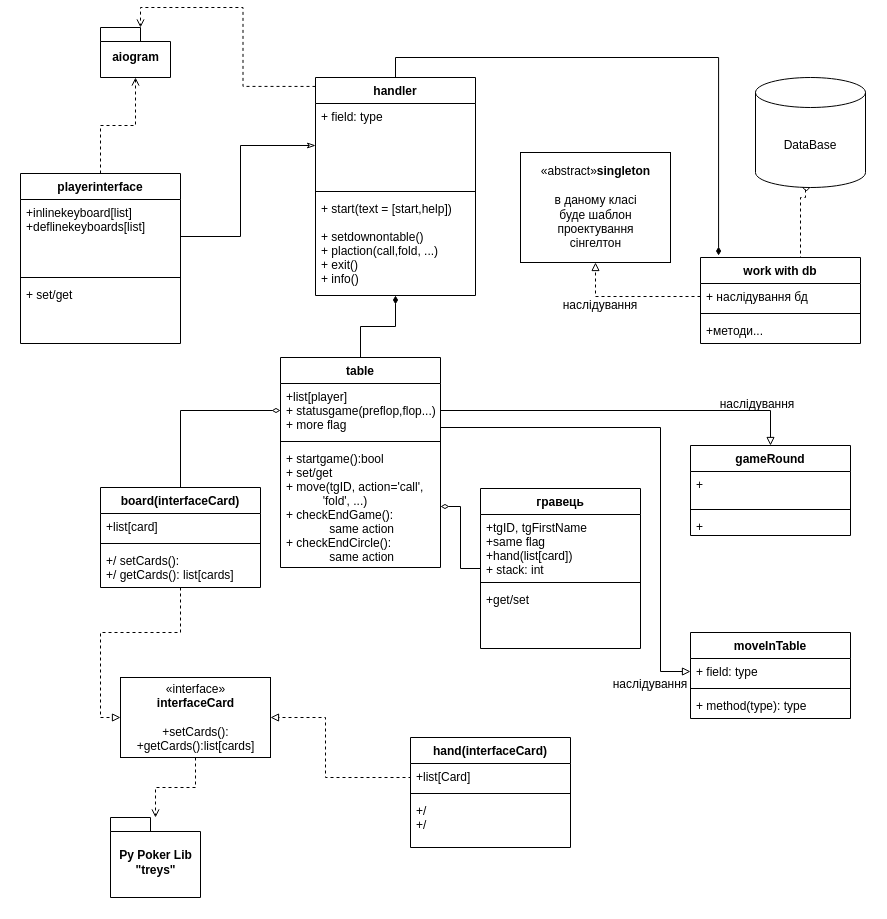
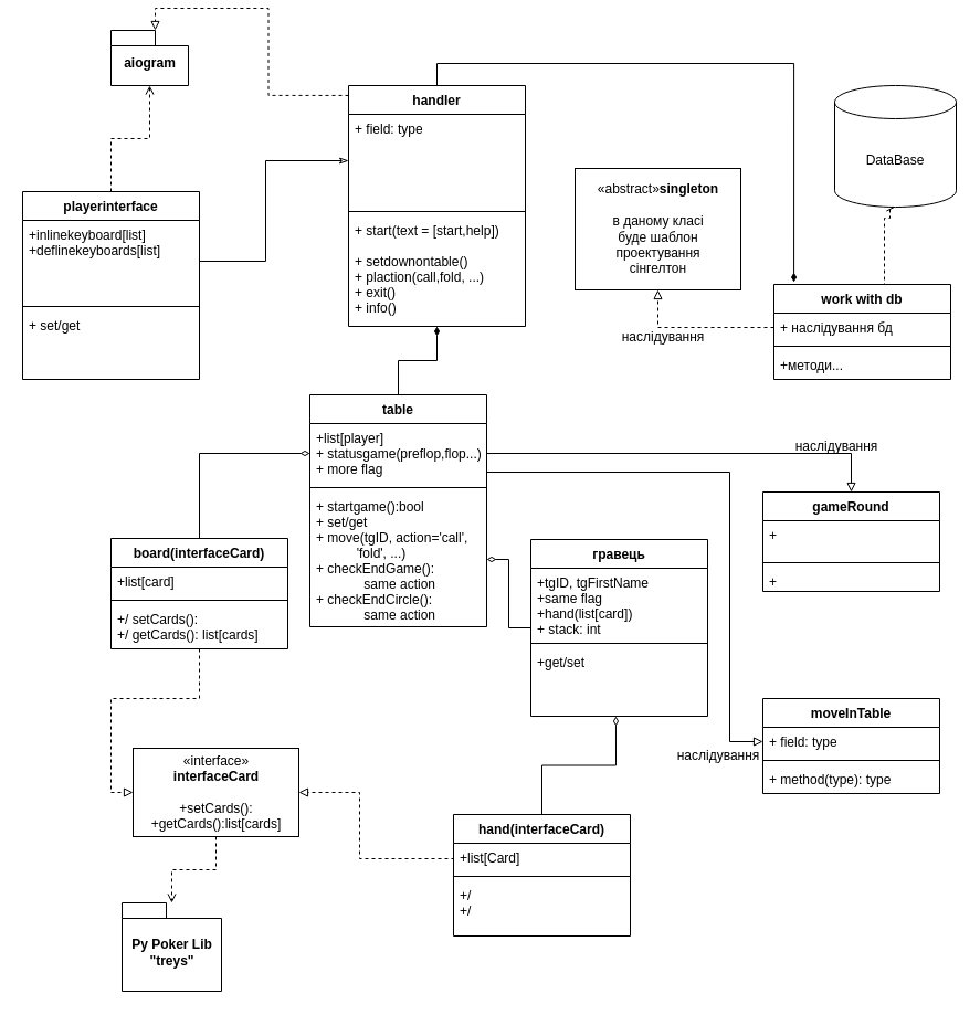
  <mxCell id="0" />
  <mxCell id="1" parent="0" />
  <mxCell id="2" style="edgeStyle=orthogonalEdgeStyle;rounded=0;orthogonalLoop=1;jettySize=auto;html=1;entryX=0;entryY=0.5;entryDx=0;entryDy=0;dashed=1;endArrow=block;endFill=0;" parent="1" source="4" target="24" edge="1"><mxGeometry relative="1" as="geometry" /></mxCell>
  <mxCell id="3" style="edgeStyle=orthogonalEdgeStyle;rounded=0;orthogonalLoop=1;jettySize=auto;html=1;entryX=0;entryY=0.5;entryDx=0;entryDy=0;endArrow=diamondThin;endFill=0;" edge="1" parent="1" source="4" target="39"><mxGeometry relative="1" as="geometry" /></mxCell>
  <mxCell id="4" value="board(interfaceCard)" style="swimlane;fontStyle=1;align=center;verticalAlign=top;childLayout=stackLayout;horizontal=1;startSize=26;horizontalStack=0;resizeParent=1;resizeParentMax=0;resizeLast=0;collapsible=1;marginBottom=0;fontColor=#000000;" parent="1" vertex="1"><mxGeometry x="100" y="480" width="160" height="100" as="geometry" /></mxCell>
  <mxCell id="5" value="+list[card]" style="text;strokeColor=none;fillColor=none;align=left;verticalAlign=top;spacingLeft=4;spacingRight=4;overflow=hidden;rotatable=0;points=[[0,0.5],[1,0.5]];portConstraint=eastwest;" parent="4" vertex="1"><mxGeometry y="26" width="160" height="26" as="geometry" /></mxCell>
  <mxCell id="6" value="" style="line;strokeWidth=1;fillColor=none;align=left;verticalAlign=middle;spacingTop=-1;spacingLeft=3;spacingRight=3;rotatable=0;labelPosition=right;points=[];portConstraint=eastwest;" parent="4" vertex="1"><mxGeometry y="52" width="160" height="8" as="geometry" /></mxCell>
  <mxCell id="7" value="+/ setCards():&#10;+/ getCards(): list[cards]&#10;" style="text;strokeColor=none;fillColor=none;align=left;verticalAlign=top;spacingLeft=4;spacingRight=4;overflow=hidden;rotatable=0;points=[[0,0.5],[1,0.5]];portConstraint=eastwest;" parent="4" vertex="1"><mxGeometry y="60" width="160" height="40" as="geometry" /></mxCell>
- <mxCell id="8" style="edgeStyle=orthogonalEdgeStyle;rounded=0;orthogonalLoop=1;jettySize=auto;html=1;entryX=0.5;entryY=1;entryDx=0;entryDy=0;entryPerimeter=0;exitX=0.5;exitY=0;exitDx=0;exitDy=0;dashed=1;endArrow=diamond;endFill=0;" parent="1" source="10" target="9" edge="1"><mxGeometry relative="1" as="geometry"><Array as="points"><mxPoint x="800" y="250" /><mxPoint x="800" y="190" /><mxPoint x="805" y="190" /></Array></mxGeometry></mxCell>
+ <mxCell id="8" style="edgeStyle=orthogonalEdgeStyle;rounded=0;orthogonalLoop=1;jettySize=auto;html=1;entryX=0.5;entryY=1;entryDx=0;entryDy=0;entryPerimeter=0;exitX=0.5;exitY=0;exitDx=0;exitDy=0;dashed=1;endArrow=open;endFill=0;" parent="1" source="10" target="9" edge="1"><mxGeometry relative="1" as="geometry"><Array as="points"><mxPoint x="800" y="250" /><mxPoint x="800" y="190" /><mxPoint x="805" y="190" /></Array></mxGeometry></mxCell>
  <mxCell id="9" value="DataBase" style="shape=cylinder3;whiteSpace=wrap;html=1;boundedLbl=1;backgroundOutline=1;size=15;fontColor=#000000;align=center;" parent="1" vertex="1"><mxGeometry x="755" y="70" width="110" height="110" as="geometry" /></mxCell>
  <mxCell id="10" value="work with db" style="swimlane;fontStyle=1;align=center;verticalAlign=top;childLayout=stackLayout;horizontal=1;startSize=26;horizontalStack=0;resizeParent=1;resizeParentMax=0;resizeLast=0;collapsible=1;marginBottom=0;" parent="1" vertex="1"><mxGeometry x="700" y="250" width="160" height="86" as="geometry" /></mxCell>
  <mxCell id="11" value="+ наслідування бд" style="text;strokeColor=none;fillColor=none;align=left;verticalAlign=top;spacingLeft=4;spacingRight=4;overflow=hidden;rotatable=0;points=[[0,0.5],[1,0.5]];portConstraint=eastwest;" parent="10" vertex="1"><mxGeometry y="26" width="160" height="26" as="geometry" /></mxCell>
  <mxCell id="12" value="" style="line;strokeWidth=1;fillColor=none;align=left;verticalAlign=middle;spacingTop=-1;spacingLeft=3;spacingRight=3;rotatable=0;labelPosition=right;points=[];portConstraint=eastwest;" parent="10" vertex="1"><mxGeometry y="52" width="160" height="8" as="geometry" /></mxCell>
  <mxCell id="13" value="+методи..." style="text;strokeColor=none;fillColor=none;align=left;verticalAlign=top;spacingLeft=4;spacingRight=4;overflow=hidden;rotatable=0;points=[[0,0.5],[1,0.5]];portConstraint=eastwest;" parent="10" vertex="1"><mxGeometry y="60" width="160" height="26" as="geometry" /></mxCell>
  <mxCell id="14" style="edgeStyle=orthogonalEdgeStyle;rounded=0;orthogonalLoop=1;jettySize=auto;html=1;exitX=0.5;exitY=0;exitDx=0;exitDy=0;entryX=0.113;entryY=-0.023;entryDx=0;entryDy=0;entryPerimeter=0;endArrow=diamondThin;endFill=1;" parent="1" source="16" target="10" edge="1"><mxGeometry relative="1" as="geometry"><mxPoint x="305" y="50" as="sourcePoint" /><Array as="points"><mxPoint x="395" y="50" /><mxPoint x="718" y="50" /></Array><mxPoint x="720" y="210" as="targetPoint" /></mxGeometry></mxCell>
  <mxCell id="15" value="«abstract»&lt;b&gt;singleton&lt;/b&gt;&lt;div&gt;&lt;br&gt;&lt;div&gt;в даному класі &lt;br&gt;&lt;/div&gt;&lt;div&gt;буде шаблон &lt;br&gt;&lt;/div&gt;&lt;div&gt;проектування &lt;br&gt;&lt;/div&gt;&lt;div&gt;сінгелтон&lt;br&gt;&lt;/div&gt;&lt;/div&gt;" style="html=1;" parent="1" vertex="1"><mxGeometry x="520" y="145" width="150" height="110" as="geometry" /></mxCell>
  <mxCell id="16" value="handler" style="swimlane;fontStyle=1;align=center;verticalAlign=top;childLayout=stackLayout;horizontal=1;startSize=26;horizontalStack=0;resizeParent=1;resizeParentMax=0;resizeLast=0;collapsible=1;marginBottom=0;" parent="1" vertex="1"><mxGeometry x="315" y="70" width="160" height="218" as="geometry" /></mxCell>
  <mxCell id="17" value="+ field: type" style="text;strokeColor=none;fillColor=none;align=left;verticalAlign=top;spacingLeft=4;spacingRight=4;overflow=hidden;rotatable=0;points=[[0,0.5],[1,0.5]];portConstraint=eastwest;" parent="16" vertex="1"><mxGeometry y="26" width="160" height="84" as="geometry" /></mxCell>
  <mxCell id="18" value="" style="line;strokeWidth=1;fillColor=none;align=left;verticalAlign=middle;spacingTop=-1;spacingLeft=3;spacingRight=3;rotatable=0;labelPosition=right;points=[];portConstraint=eastwest;" parent="16" vertex="1"><mxGeometry y="110" width="160" height="8" as="geometry" /></mxCell>
  <mxCell id="19" value="+ start(text = [start,help])&#10;&#10;+ setdownontable()&#10;+ plaction(call,fold, ...)&#10;+ exit()&#10;+ info()&#10;" style="text;strokeColor=none;fillColor=none;align=left;verticalAlign=top;spacingLeft=4;spacingRight=4;overflow=hidden;rotatable=0;points=[[0,0.5],[1,0.5]];portConstraint=eastwest;" parent="16" vertex="1"><mxGeometry y="118" width="160" height="100" as="geometry" /></mxCell>
  <mxCell id="20" style="edgeStyle=orthogonalEdgeStyle;rounded=0;orthogonalLoop=1;jettySize=auto;html=1;entryX=0.5;entryY=1;entryDx=0;entryDy=0;endArrow=diamondThin;endFill=1;exitX=0.5;exitY=0;exitDx=0;exitDy=0;" parent="1" source="38" target="16" edge="1"><mxGeometry relative="1" as="geometry"><mxPoint x="375" y="230" as="sourcePoint" /></mxGeometry></mxCell>
  <mxCell id="21" style="edgeStyle=orthogonalEdgeStyle;rounded=0;orthogonalLoop=1;jettySize=auto;html=1;entryX=1;entryY=0.5;entryDx=0;entryDy=0;exitX=0;exitY=0.5;exitDx=0;exitDy=0;dashed=1;endArrow=block;endFill=0;" parent="1" source="27" target="24" edge="1"><mxGeometry relative="1" as="geometry"><mxPoint x="420" y="790" as="sourcePoint" /><mxPoint x="220" y="790" as="targetPoint" /><Array as="points"><mxPoint x="410" y="770" /><mxPoint x="325" y="770" /><mxPoint x="325" y="710" /></Array></mxGeometry></mxCell>
  <mxCell id="22" style="edgeStyle=orthogonalEdgeStyle;rounded=0;orthogonalLoop=1;jettySize=auto;html=1;dashed=1;endArrow=open;endFill=0;exitX=0.5;exitY=1;exitDx=0;exitDy=0;" parent="1" source="24" target="23" edge="1"><mxGeometry relative="1" as="geometry"><mxPoint x="190" y="790" as="targetPoint" /></mxGeometry></mxCell>
  <mxCell id="23" value="Py Poker Lib&lt;div&gt;&quot;treys&quot;&lt;br&gt;&lt;/div&gt;" style="shape=folder;fontStyle=1;spacingTop=10;tabWidth=40;tabHeight=14;tabPosition=left;html=1;" parent="1" vertex="1"><mxGeometry x="110" y="810" width="90" height="80" as="geometry" /></mxCell>
  <mxCell id="24" value="«interface»&lt;br&gt;&lt;div&gt;&lt;b&gt;interfaceCard&lt;/b&gt;&lt;/div&gt;&lt;div&gt;&lt;b&gt;&lt;br&gt;&lt;/b&gt;&lt;/div&gt;&lt;div&gt;+setCards():&lt;/div&gt;&lt;div&gt;+getCards():list[cards]&lt;/div&gt;" style="html=1;" parent="1" vertex="1"><mxGeometry x="120" y="670" width="150" height="80" as="geometry" /></mxCell>
+ <mxCell id="25" style="edgeStyle=orthogonalEdgeStyle;rounded=0;orthogonalLoop=1;jettySize=auto;html=1;entryX=0.481;entryY=1;entryDx=0;entryDy=0;entryPerimeter=0;endArrow=diamondThin;endFill=0;" edge="1" parent="1" source="26" target="37"><mxGeometry relative="1" as="geometry" /></mxCell>
  <mxCell id="26" value="hand(interfaceCard)" style="swimlane;fontStyle=1;align=center;verticalAlign=top;childLayout=stackLayout;horizontal=1;startSize=26;horizontalStack=0;resizeParent=1;resizeParentMax=0;resizeLast=0;collapsible=1;marginBottom=0;" parent="1" vertex="1"><mxGeometry x="410" y="730" width="160" height="110" as="geometry" /></mxCell>
  <mxCell id="27" value="+list[Card]" style="text;strokeColor=none;fillColor=none;align=left;verticalAlign=top;spacingLeft=4;spacingRight=4;overflow=hidden;rotatable=0;points=[[0,0.5],[1,0.5]];portConstraint=eastwest;" parent="26" vertex="1"><mxGeometry y="26" width="160" height="26" as="geometry" /></mxCell>
  <mxCell id="28" value="" style="line;strokeWidth=1;fillColor=none;align=left;verticalAlign=middle;spacingTop=-1;spacingLeft=3;spacingRight=3;rotatable=0;labelPosition=right;points=[];portConstraint=eastwest;" parent="26" vertex="1"><mxGeometry y="52" width="160" height="8" as="geometry" /></mxCell>
  <mxCell id="29" value="+/&#10;+/&#10;" style="text;strokeColor=none;fillColor=none;align=left;verticalAlign=top;spacingLeft=4;spacingRight=4;overflow=hidden;rotatable=0;points=[[0,0.5],[1,0.5]];portConstraint=eastwest;" parent="26" vertex="1"><mxGeometry y="60" width="160" height="50" as="geometry" /></mxCell>
  <mxCell id="30" style="edgeStyle=orthogonalEdgeStyle;rounded=0;orthogonalLoop=1;jettySize=auto;html=1;exitX=1;exitY=0.5;exitDx=0;exitDy=0;endArrow=classicThin;endFill=0;fontColor=#000000;entryX=0;entryY=0.5;entryDx=0;entryDy=0;" parent="1" source="44" target="17" edge="1"><mxGeometry relative="1" as="geometry"><mxPoint x="170" y="214" as="sourcePoint" /><mxPoint x="220" y="140" as="targetPoint" /><Array as="points"><mxPoint x="240" y="229" /><mxPoint x="240" y="138" /></Array></mxGeometry></mxCell>
- <mxCell id="31" style="edgeStyle=orthogonalEdgeStyle;rounded=0;orthogonalLoop=1;jettySize=auto;html=1;entryX=0;entryY=0;entryDx=40;entryDy=0;endArrow=open;endFill=0;entryPerimeter=0;dashed=1;exitX=0;exitY=0.041;exitDx=0;exitDy=0;exitPerimeter=0;" parent="1" source="16" target="32" edge="1"><mxGeometry relative="1" as="geometry" /></mxCell>
+ <mxCell id="31" style="edgeStyle=orthogonalEdgeStyle;rounded=0;orthogonalLoop=1;jettySize=auto;html=1;entryX=0;entryY=0;entryDx=40;entryDy=0;endArrow=block;endFill=0;entryPerimeter=0;dashed=1;exitX=0;exitY=0.041;exitDx=0;exitDy=0;exitPerimeter=0;" parent="1" source="16" target="32" edge="1"><mxGeometry relative="1" as="geometry" /></mxCell>
  <mxCell id="32" value="aiogram" style="shape=folder;fontStyle=1;spacingTop=10;tabWidth=40;tabHeight=14;tabPosition=left;html=1;" parent="1" vertex="1"><mxGeometry x="100" y="20" width="70" height="50" as="geometry" /></mxCell>
  <mxCell id="33" style="edgeStyle=orthogonalEdgeStyle;rounded=0;orthogonalLoop=1;jettySize=auto;html=1;entryX=1;entryY=0.5;entryDx=0;entryDy=0;endArrow=diamondThin;endFill=0;" edge="1" parent="1" source="34" target="41"><mxGeometry relative="1" as="geometry" /></mxCell>
  <mxCell id="34" value="гравець" style="swimlane;fontStyle=1;align=center;verticalAlign=top;childLayout=stackLayout;horizontal=1;startSize=26;horizontalStack=0;resizeParent=1;resizeParentMax=0;resizeLast=0;collapsible=1;marginBottom=0;" parent="1" vertex="1"><mxGeometry x="480" y="481" width="160" height="160" as="geometry" /></mxCell>
  <mxCell id="35" value="+tgID, tgFirstName&#10;+same flag&#10;+hand(list[card])&#10;+ stack: int&#10;" style="text;strokeColor=none;fillColor=none;align=left;verticalAlign=top;spacingLeft=4;spacingRight=4;overflow=hidden;rotatable=0;points=[[0,0.5],[1,0.5]];portConstraint=eastwest;" parent="34" vertex="1"><mxGeometry y="26" width="160" height="64" as="geometry" /></mxCell>
  <mxCell id="36" value="" style="line;strokeWidth=1;fillColor=none;align=left;verticalAlign=middle;spacingTop=-1;spacingLeft=3;spacingRight=3;rotatable=0;labelPosition=right;points=[];portConstraint=eastwest;" parent="34" vertex="1"><mxGeometry y="90" width="160" height="8" as="geometry" /></mxCell>
  <mxCell id="37" value="+get/set&#10;" style="text;strokeColor=none;fillColor=none;align=left;verticalAlign=top;spacingLeft=4;spacingRight=4;overflow=hidden;rotatable=0;points=[[0,0.5],[1,0.5]];portConstraint=eastwest;" parent="34" vertex="1"><mxGeometry y="98" width="160" height="62" as="geometry" /></mxCell>
  <mxCell id="38" value="table" style="swimlane;fontStyle=1;align=center;verticalAlign=top;childLayout=stackLayout;horizontal=1;startSize=26;horizontalStack=0;resizeParent=1;resizeParentMax=0;resizeLast=0;collapsible=1;marginBottom=0;" parent="1" vertex="1"><mxGeometry x="280" y="350" width="160" height="210" as="geometry" /></mxCell>
  <mxCell id="39" value="+list[player]&#10;+ statusgame(preflop,flop...)&#10;+ more flag&#10;" style="text;strokeColor=none;fillColor=none;align=left;verticalAlign=top;spacingLeft=4;spacingRight=4;overflow=hidden;rotatable=0;points=[[0,0.5],[1,0.5]];portConstraint=eastwest;" parent="38" vertex="1"><mxGeometry y="26" width="160" height="54" as="geometry" /></mxCell>
  <mxCell id="40" value="" style="line;strokeWidth=1;fillColor=none;align=left;verticalAlign=middle;spacingTop=-1;spacingLeft=3;spacingRight=3;rotatable=0;labelPosition=right;points=[];portConstraint=eastwest;" parent="38" vertex="1"><mxGeometry y="80" width="160" height="8" as="geometry" /></mxCell>
  <mxCell id="41" value="+ startgame():bool&#10;+ set/get&#10;+ move(tgID, action='call',&#10;           'fold', ...)&#10;+ checkEndGame():&#10;             same action&#10;+ checkEndCircle():&#10;             same action&#10;&#10;" style="text;strokeColor=none;fillColor=none;align=left;verticalAlign=top;spacingLeft=4;spacingRight=4;overflow=hidden;rotatable=0;points=[[0,0.5],[1,0.5]];portConstraint=eastwest;" parent="38" vertex="1"><mxGeometry y="88" width="160" height="122" as="geometry" /></mxCell>
  <mxCell id="42" style="edgeStyle=orthogonalEdgeStyle;rounded=0;orthogonalLoop=1;jettySize=auto;html=1;entryX=0.5;entryY=1;entryDx=0;entryDy=0;entryPerimeter=0;endArrow=open;endFill=0;dashed=1;" edge="1" parent="1" source="43" target="32"><mxGeometry relative="1" as="geometry" /></mxCell>
  <mxCell id="43" value="playerinterface" style="swimlane;fontStyle=1;align=center;verticalAlign=top;childLayout=stackLayout;horizontal=1;startSize=26;horizontalStack=0;resizeParent=1;resizeParentMax=0;resizeLast=0;collapsible=1;marginBottom=0;" parent="1" vertex="1"><mxGeometry x="20" y="166" width="160" height="170" as="geometry" /></mxCell>
  <mxCell id="44" value="+inlinekeyboard[list]&#10;+deflinekeyboards[list]&#10;" style="text;strokeColor=none;fillColor=none;align=left;verticalAlign=top;spacingLeft=4;spacingRight=4;overflow=hidden;rotatable=0;points=[[0,0.5],[1,0.5]];portConstraint=eastwest;" parent="43" vertex="1"><mxGeometry y="26" width="160" height="74" as="geometry" /></mxCell>
  <mxCell id="45" value="" style="line;strokeWidth=1;fillColor=none;align=left;verticalAlign=middle;spacingTop=-1;spacingLeft=3;spacingRight=3;rotatable=0;labelPosition=right;points=[];portConstraint=eastwest;" parent="43" vertex="1"><mxGeometry y="100" width="160" height="8" as="geometry" /></mxCell>
  <mxCell id="46" value="+ set/get" style="text;strokeColor=none;fillColor=none;align=left;verticalAlign=top;spacingLeft=4;spacingRight=4;overflow=hidden;rotatable=0;points=[[0,0.5],[1,0.5]];portConstraint=eastwest;" parent="43" vertex="1"><mxGeometry y="108" width="160" height="62" as="geometry" /></mxCell>
  <mxCell id="47" style="edgeStyle=orthogonalEdgeStyle;rounded=0;orthogonalLoop=1;jettySize=auto;html=1;exitX=0;exitY=0.5;exitDx=0;exitDy=0;entryX=0.5;entryY=1;entryDx=0;entryDy=0;endArrow=block;endFill=0;dashed=1;" edge="1" parent="1" source="11" target="15"><mxGeometry relative="1" as="geometry" /></mxCell>
  <mxCell id="48" value="наслідування" style="text;html=1;strokeColor=none;fillColor=none;align=center;verticalAlign=middle;whiteSpace=wrap;rounded=0;" vertex="1" parent="1"><mxGeometry x="580" y="288" width="40" height="20" as="geometry" /></mxCell>
  <mxCell id="49" value="gameRound" style="swimlane;fontStyle=1;align=center;verticalAlign=top;childLayout=stackLayout;horizontal=1;startSize=26;horizontalStack=0;resizeParent=1;resizeParentMax=0;resizeLast=0;collapsible=1;marginBottom=0;" vertex="1" parent="1"><mxGeometry x="690" y="438" width="160" height="90" as="geometry" /></mxCell>
  <mxCell id="50" value="+" style="text;strokeColor=none;fillColor=none;align=left;verticalAlign=top;spacingLeft=4;spacingRight=4;overflow=hidden;rotatable=0;points=[[0,0.5],[1,0.5]];portConstraint=eastwest;" vertex="1" parent="49"><mxGeometry y="26" width="160" height="34" as="geometry" /></mxCell>
  <mxCell id="51" value="" style="line;strokeWidth=1;fillColor=none;align=left;verticalAlign=middle;spacingTop=-1;spacingLeft=3;spacingRight=3;rotatable=0;labelPosition=right;points=[];portConstraint=eastwest;" vertex="1" parent="49"><mxGeometry y="60" width="160" height="8" as="geometry" /></mxCell>
  <mxCell id="52" value="+" style="text;strokeColor=none;fillColor=none;align=left;verticalAlign=top;spacingLeft=4;spacingRight=4;overflow=hidden;rotatable=0;points=[[0,0.5],[1,0.5]];portConstraint=eastwest;" vertex="1" parent="49"><mxGeometry y="68" width="160" height="22" as="geometry" /></mxCell>
  <mxCell id="53" style="edgeStyle=orthogonalEdgeStyle;rounded=0;orthogonalLoop=1;jettySize=auto;html=1;exitX=1;exitY=0.5;exitDx=0;exitDy=0;entryX=0.5;entryY=0;entryDx=0;entryDy=0;endArrow=block;endFill=0;" edge="1" parent="1" source="39" target="49"><mxGeometry relative="1" as="geometry" /></mxCell>
  <mxCell id="54" value="наслідування" style="text;html=1;strokeColor=none;fillColor=none;align=center;verticalAlign=middle;whiteSpace=wrap;rounded=0;" vertex="1" parent="1"><mxGeometry x="737" y="380" width="40" height="33" as="geometry" /></mxCell>
  <mxCell id="55" value="moveInTable" style="swimlane;fontStyle=1;align=center;verticalAlign=top;childLayout=stackLayout;horizontal=1;startSize=26;horizontalStack=0;resizeParent=1;resizeParentMax=0;resizeLast=0;collapsible=1;marginBottom=0;" vertex="1" parent="1"><mxGeometry x="690" y="625" width="160" height="86" as="geometry" /></mxCell>
  <mxCell id="56" value="+ field: type" style="text;strokeColor=none;fillColor=none;align=left;verticalAlign=top;spacingLeft=4;spacingRight=4;overflow=hidden;rotatable=0;points=[[0,0.5],[1,0.5]];portConstraint=eastwest;" vertex="1" parent="55"><mxGeometry y="26" width="160" height="26" as="geometry" /></mxCell>
  <mxCell id="57" value="" style="line;strokeWidth=1;fillColor=none;align=left;verticalAlign=middle;spacingTop=-1;spacingLeft=3;spacingRight=3;rotatable=0;labelPosition=right;points=[];portConstraint=eastwest;" vertex="1" parent="55"><mxGeometry y="52" width="160" height="8" as="geometry" /></mxCell>
  <mxCell id="58" value="+ method(type): type" style="text;strokeColor=none;fillColor=none;align=left;verticalAlign=top;spacingLeft=4;spacingRight=4;overflow=hidden;rotatable=0;points=[[0,0.5],[1,0.5]];portConstraint=eastwest;" vertex="1" parent="55"><mxGeometry y="60" width="160" height="26" as="geometry" /></mxCell>
  <mxCell id="59" style="edgeStyle=orthogonalEdgeStyle;rounded=0;orthogonalLoop=1;jettySize=auto;html=1;entryX=0;entryY=0.5;entryDx=0;entryDy=0;endArrow=block;endFill=0;" edge="1" parent="1" source="39" target="56"><mxGeometry relative="1" as="geometry"><Array as="points"><mxPoint x="660" y="420" /><mxPoint x="660" y="664" /></Array></mxGeometry></mxCell>
  <mxCell id="60" value="наслідування" style="text;html=1;strokeColor=none;fillColor=none;align=center;verticalAlign=middle;whiteSpace=wrap;rounded=0;" vertex="1" parent="1"><mxGeometry x="630" y="660" width="40" height="33" as="geometry" /></mxCell>
